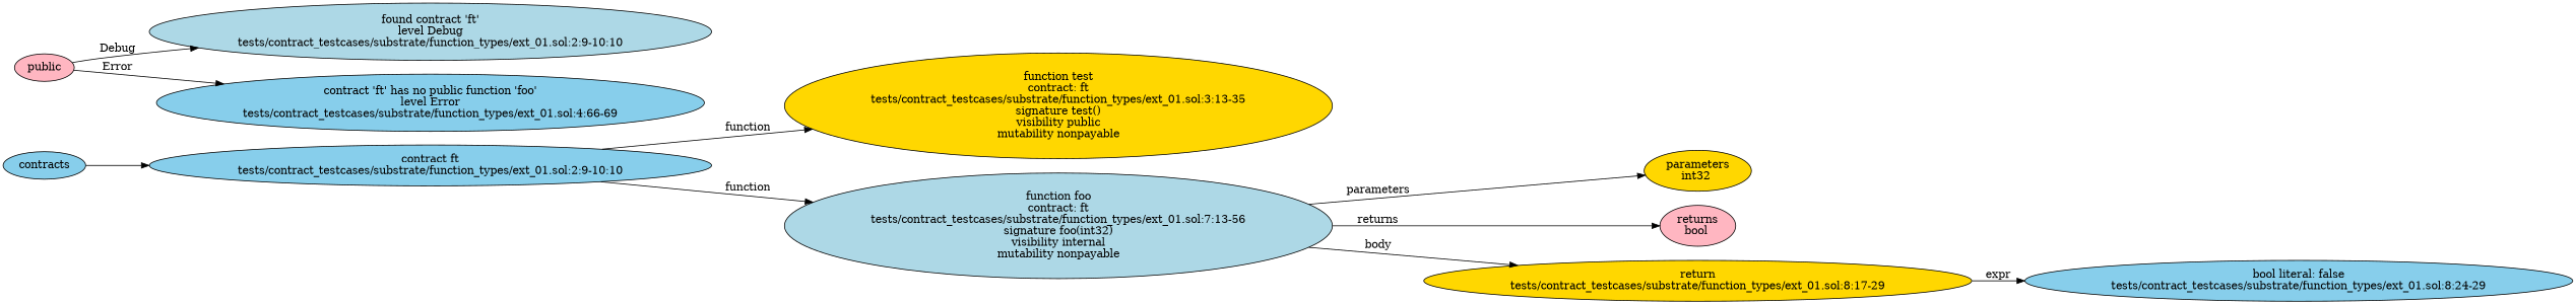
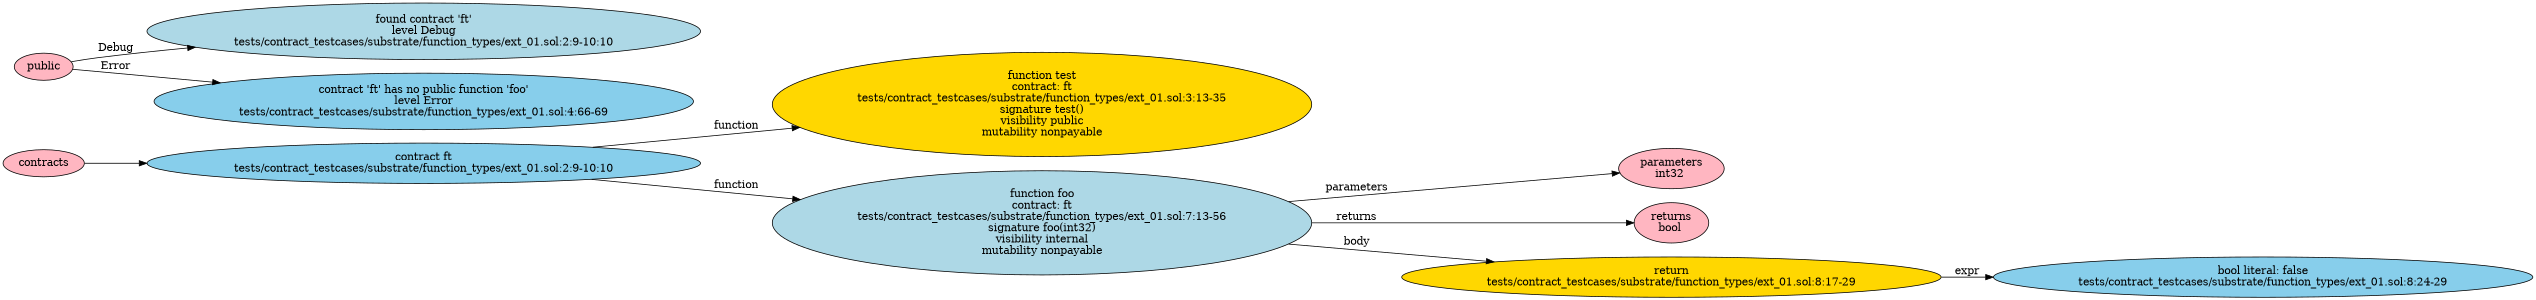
  strict digraph {
    rankdir=LR
    node [fillcolor=skyblue style=filled]
    n1 [label="contract ft\ntests/contract_testcases/substrate/function_types/ext_01.sol:2:9-10:10"]
    n2 [fillcolor=gold label="function test\ncontract: ft\ntests/contract_testcases/substrate/function_types/ext_01.sol:3:13-35\nsignature test()\nvisibility public\nmutability nonpayable"]
    n3 [fillcolor=lightblue label="function foo\ncontract: ft\ntests/contract_testcases/substrate/function_types/ext_01.sol:7:13-56\nsignature foo(int32)\nvisibility internal\nmutability nonpayable"]
-   n4 [fillcolor=gold label="parameters\nint32 "]
+   n4 [fillcolor=lightpink label="parameters\nint32 "]
    n5 [fillcolor=lightpink label="returns\nbool "]
    n6 [fillcolor=gold label="return\ntests/contract_testcases/substrate/function_types/ext_01.sol:8:17-29"]
    n7 [label="bool literal: false\ntests/contract_testcases/substrate/function_types/ext_01.sol:8:24-29"]
    n8 [fillcolor=lightblue label="found contract 'ft'\nlevel Debug\ntests/contract_testcases/substrate/function_types/ext_01.sol:2:9-10:10"]
    n9 [label="contract 'ft' has no public function 'foo'\nlevel Error\ntests/contract_testcases/substrate/function_types/ext_01.sol:4:66-69"]
-   contracts
+   contracts [fillcolor=lightpink]
    n11 [fillcolor=lightpink label=public]
    n1 -> n2 [label=function]
    n1 -> n3 [label=function]
    n3 -> n4 [label=parameters]
    n3 -> n5 [label=returns]
    n3 -> n6 [label=body]
    n6 -> n7 [label=expr]
    contracts -> n1
    n11 -> n8 [label=Debug]
    n11 -> n9 [label=Error]
  }
